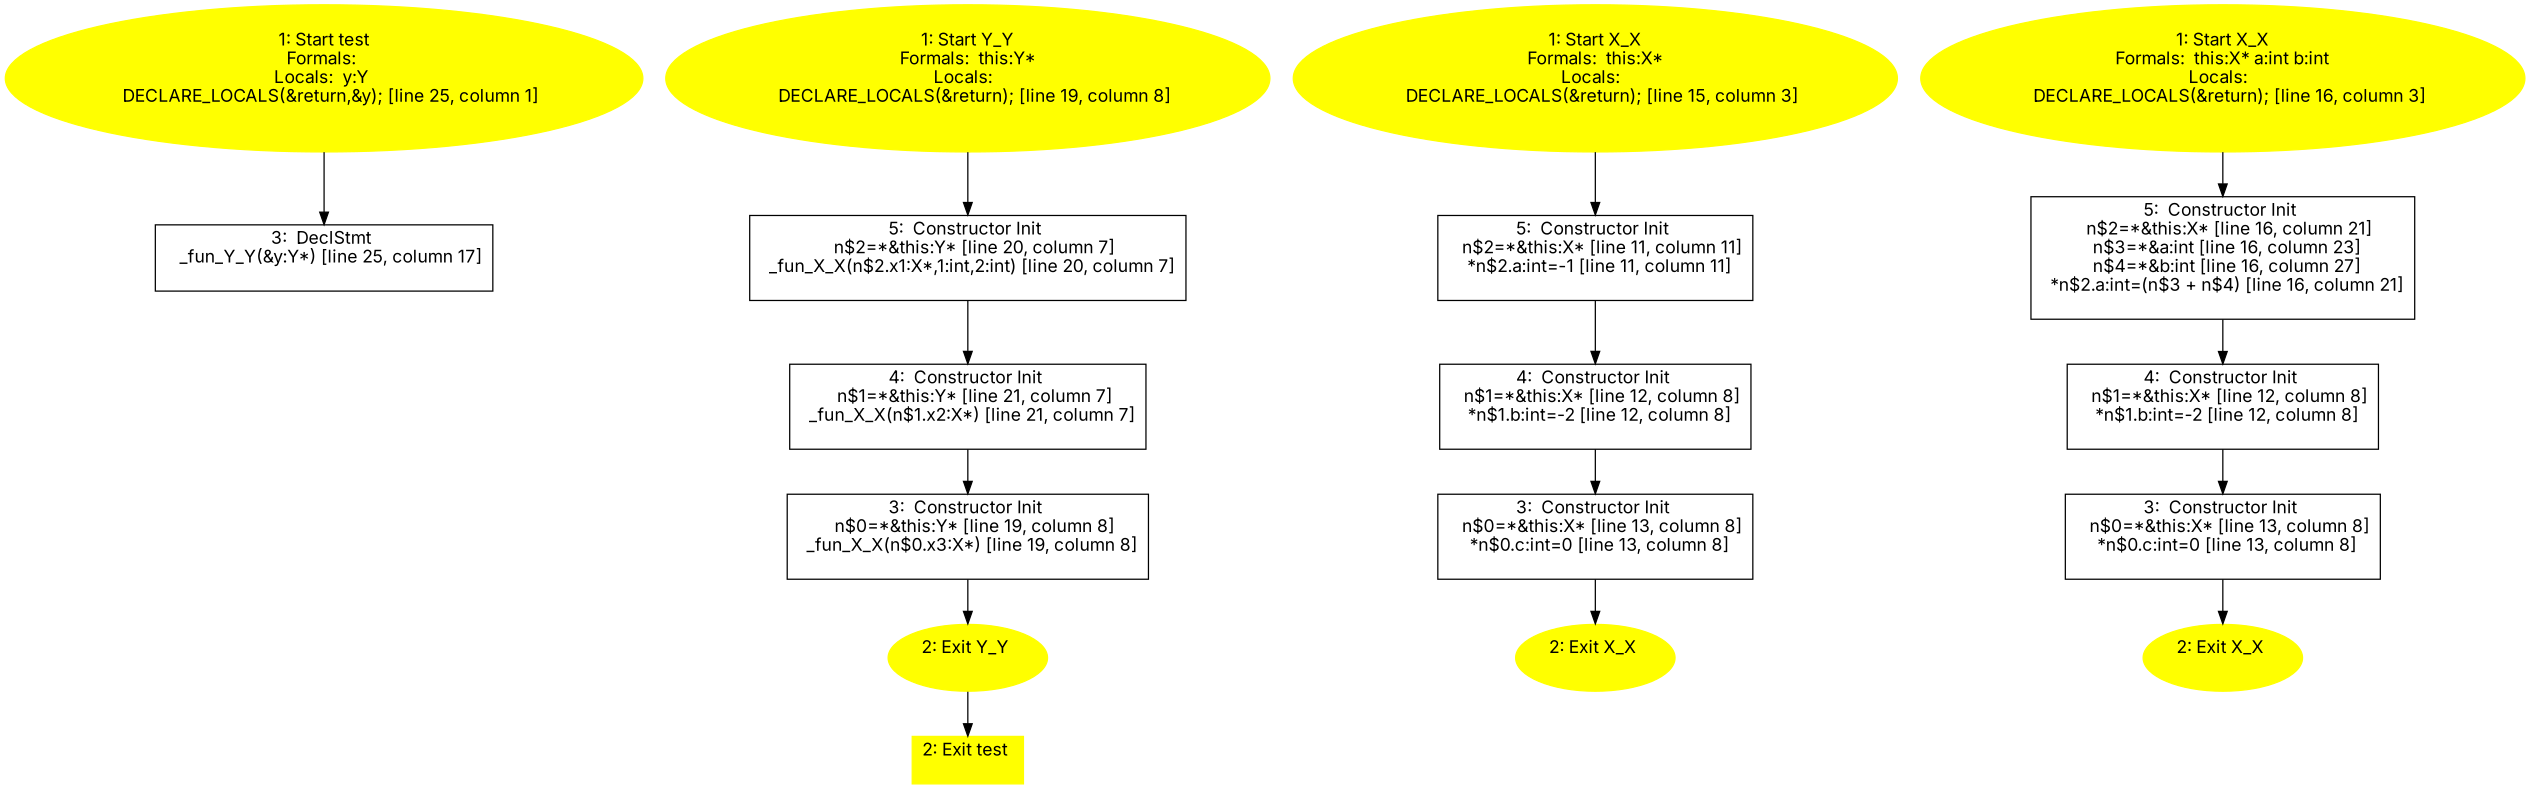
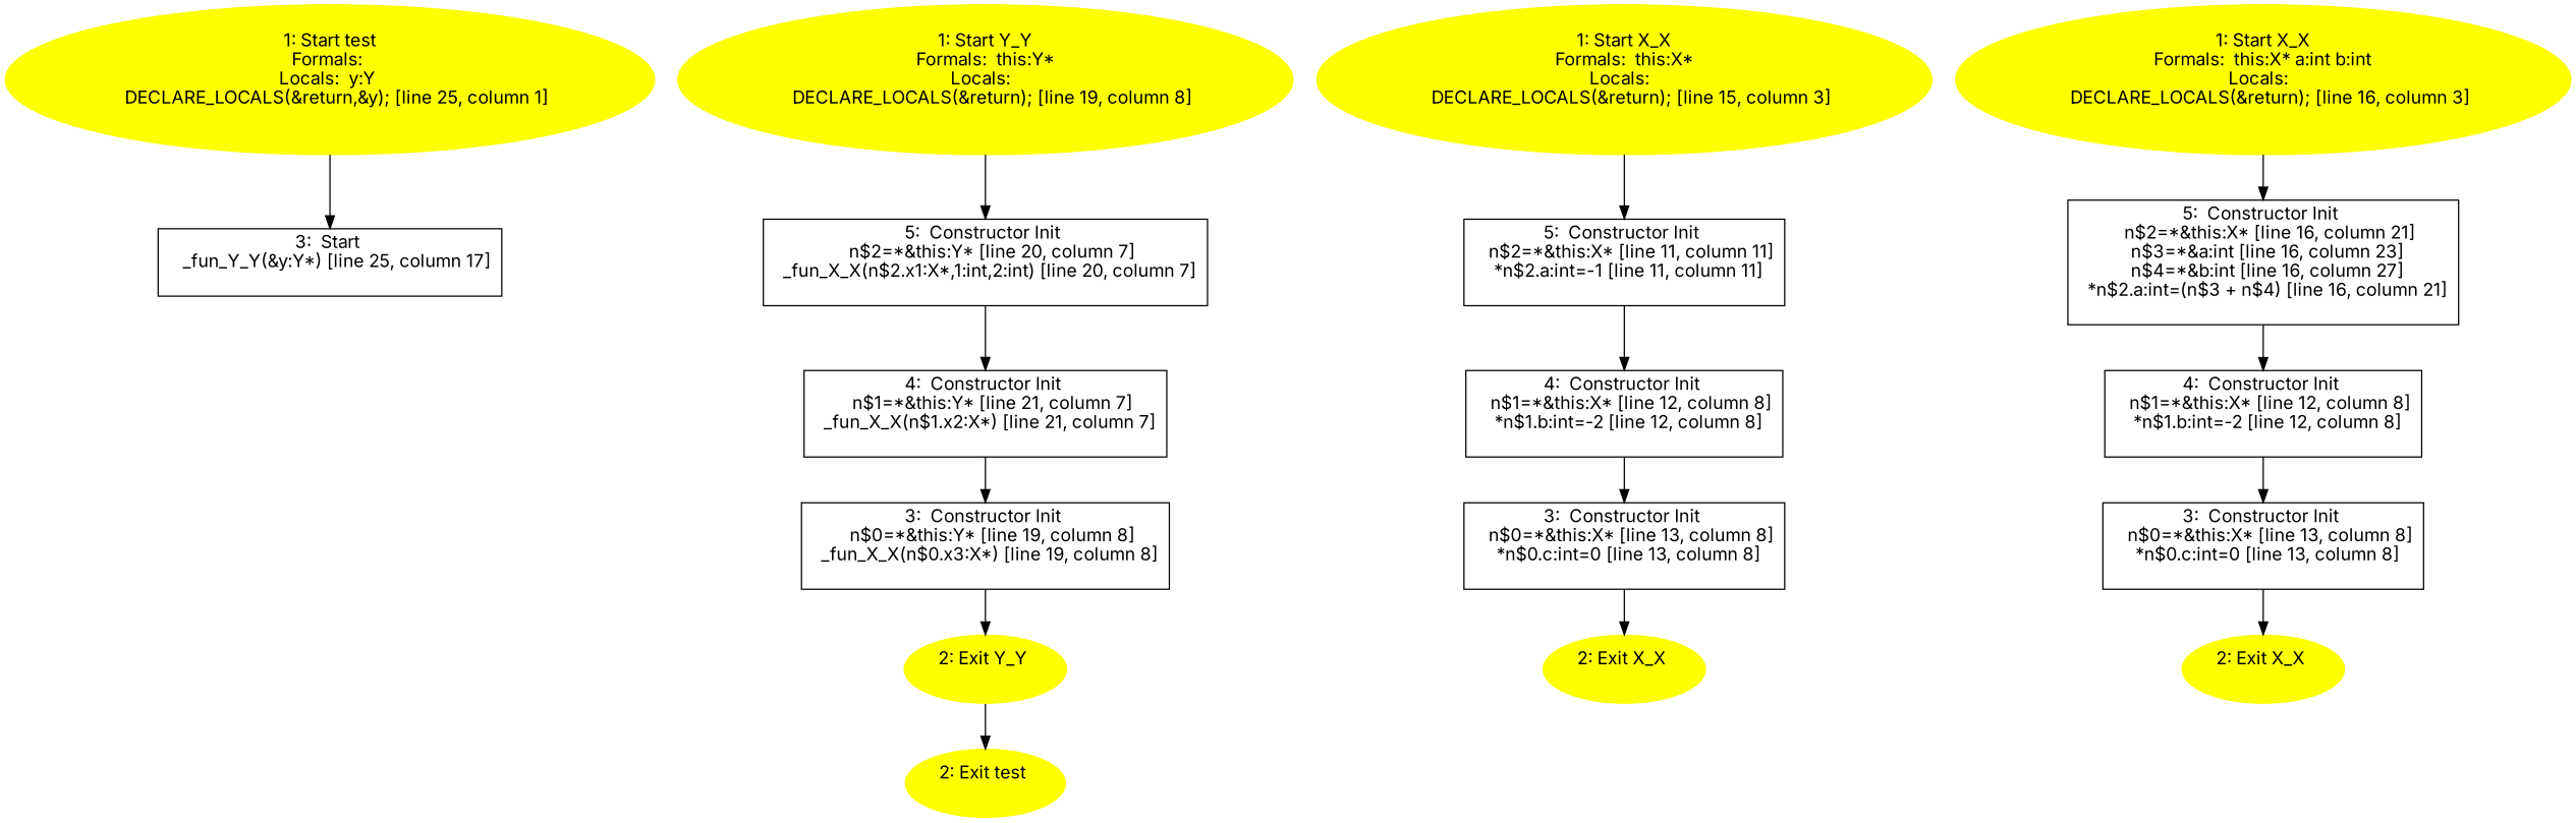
  digraph {
    fontname=Inter
    node [fontname=Inter shape=box]
    edge [fontname=Inter]
    n1 [color=yellow label="1: Start test\nFormals: \nLocals:  y:Y \n   DECLARE_LOCALS(&return,&y); [line 25, column 1]\n " style=filled shape=""]
-   n2 [label="3:  DeclStmt \n   _fun_Y_Y(&y:Y*) [line 25, column 17]\n "]
-   n3 [color=yellow label="2: Exit test \n  " style=filled]
+   n2 [label="3:  Start \n   _fun_Y_Y(&y:Y*) [line 25, column 17]\n "]
+   n3 [color=yellow label="2: Exit test \n  " style=filled shape=""]
    n4 [color=yellow label="1: Start X_X\nFormals:  this:X*\nLocals:  \n   DECLARE_LOCALS(&return); [line 15, column 3]\n " style=filled shape=""]
    n5 [label="5:  Constructor Init \n   n$2=*&this:X* [line 11, column 11]\n  *n$2.a:int=-1 [line 11, column 11]\n "]
    n6 [label="4:  Constructor Init \n   n$1=*&this:X* [line 12, column 8]\n  *n$1.b:int=-2 [line 12, column 8]\n "]
    n7 [label="3:  Constructor Init \n   n$0=*&this:X* [line 13, column 8]\n  *n$0.c:int=0 [line 13, column 8]\n "]
    n8 [color=yellow label="2: Exit X_X \n  " style=filled shape=""]
    n9 [color=yellow label="1: Start X_X\nFormals:  this:X* a:int b:int\nLocals:  \n   DECLARE_LOCALS(&return); [line 16, column 3]\n " style=filled shape=""]
    n10 [label="5:  Constructor Init \n   n$2=*&this:X* [line 16, column 21]\n  n$3=*&a:int [line 16, column 23]\n  n$4=*&b:int [line 16, column 27]\n  *n$2.a:int=(n$3 + n$4) [line 16, column 21]\n "]
    n11 [label="4:  Constructor Init \n   n$1=*&this:X* [line 12, column 8]\n  *n$1.b:int=-2 [line 12, column 8]\n "]
    n12 [label="3:  Constructor Init \n   n$0=*&this:X* [line 13, column 8]\n  *n$0.c:int=0 [line 13, column 8]\n "]
    n13 [color=yellow label="2: Exit X_X \n  " style=filled shape=""]
    n14 [color=yellow label="1: Start Y_Y\nFormals:  this:Y*\nLocals:  \n   DECLARE_LOCALS(&return); [line 19, column 8]\n " style=filled shape=""]
    n15 [label="5:  Constructor Init \n   n$2=*&this:Y* [line 20, column 7]\n  _fun_X_X(n$2.x1:X*,1:int,2:int) [line 20, column 7]\n "]
    n16 [label="4:  Constructor Init \n   n$1=*&this:Y* [line 21, column 7]\n  _fun_X_X(n$1.x2:X*) [line 21, column 7]\n "]
    n17 [label="3:  Constructor Init \n   n$0=*&this:Y* [line 19, column 8]\n  _fun_X_X(n$0.x3:X*) [line 19, column 8]\n "]
    n18 [color=yellow label="2: Exit Y_Y \n  " style=filled shape=""]
    n1 -> n2
    n4 -> n5
    n5 -> n6
    n6 -> n7
    n7 -> n8
    n9 -> n10
    n10 -> n11
    n11 -> n12
    n12 -> n13
    n14 -> n15
    n15 -> n16
    n16 -> n17
    n17 -> n18
    n18 -> n3
  }
